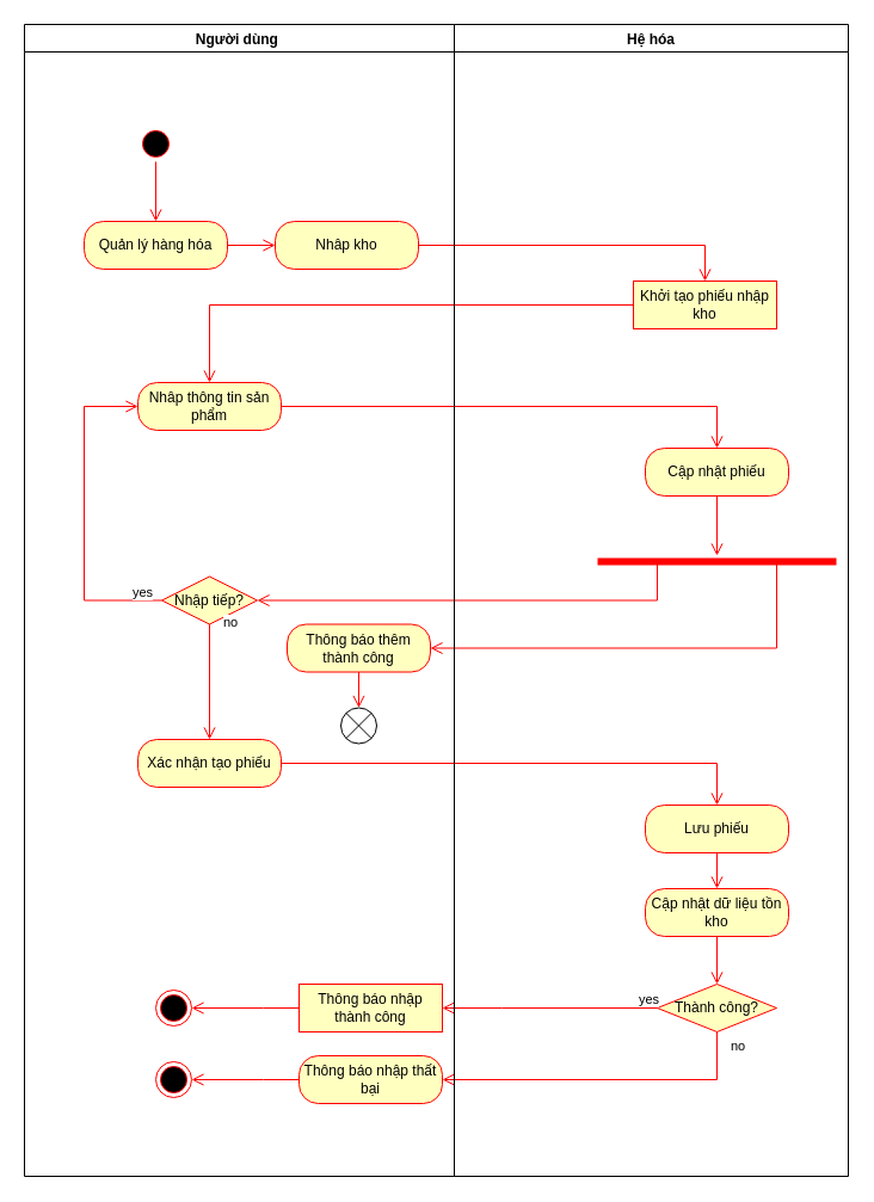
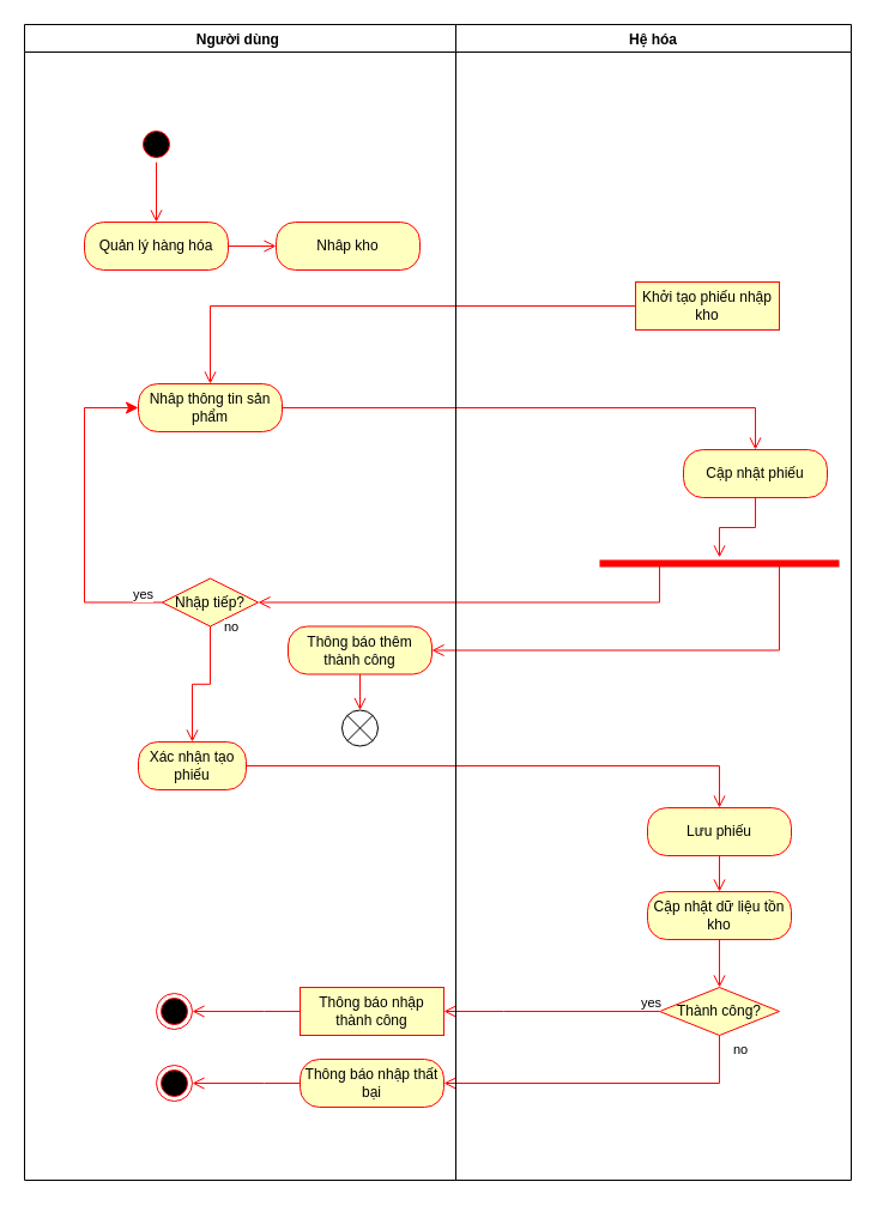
  <mxCell id="0" />
  <mxCell id="1" parent="0" />
  <mxCell id="2" value="Khởi tạo phiếu nhập kho" style="whiteSpace=wrap;html=1;arcSize=40;fontColor=#000000;fillColor=#ffffc0;strokeColor=#ff0000;rounded=0;" parent="1" vertex="1"><mxGeometry x="530" y="235" width="120" height="40" as="geometry" /></mxCell>
  <mxCell id="3" value="Nhâp thông tin sản phẩm" style="rounded=1;whiteSpace=wrap;html=1;arcSize=40;fontColor=#000000;fillColor=#ffffc0;strokeColor=#ff0000;" parent="1" vertex="1"><mxGeometry x="115" y="320" width="120" height="40" as="geometry" /></mxCell>
- <mxCell id="4" value="" style="edgeStyle=orthogonalEdgeStyle;html=1;verticalAlign=bottom;endArrow=open;endSize=8;strokeColor=#ff0000;rounded=0;entryX=0.5;entryY=0;entryDx=0;entryDy=0;exitX=1;exitY=0.5;exitDx=0;exitDy=0;" parent="1" source="14" target="2" edge="1"><mxGeometry relative="1" as="geometry"><mxPoint x="185" y="125" as="targetPoint" /><mxPoint x="185" y="85" as="sourcePoint" /></mxGeometry></mxCell>
  <mxCell id="5" value="" style="edgeStyle=orthogonalEdgeStyle;html=1;verticalAlign=bottom;endArrow=open;endSize=8;strokeColor=#ff0000;rounded=0;entryX=0.5;entryY=0;entryDx=0;entryDy=0;exitX=0;exitY=0.5;exitDx=0;exitDy=0;" parent="1" source="2" target="3" edge="1"><mxGeometry relative="1" as="geometry"><mxPoint x="600" y="245" as="targetPoint" /><mxPoint x="245" y="215" as="sourcePoint" /></mxGeometry></mxCell>
  <mxCell id="6" value="" style="edgeStyle=orthogonalEdgeStyle;html=1;verticalAlign=bottom;endArrow=open;endSize=8;strokeColor=#ff0000;rounded=0;entryX=0.5;entryY=0;entryDx=0;entryDy=0;exitX=1;exitY=0.5;exitDx=0;exitDy=0;" parent="1" source="3" target="7" edge="1"><mxGeometry relative="1" as="geometry"><mxPoint x="210" y="530" as="targetPoint" /><mxPoint x="260" y="385" as="sourcePoint" /></mxGeometry></mxCell>
- <mxCell id="7" value="Cập nhật phiếu" style="rounded=1;whiteSpace=wrap;html=1;arcSize=40;fontColor=#000000;fillColor=#ffffc0;strokeColor=#ff0000;" parent="1" vertex="1"><mxGeometry x="540" y="375" width="120" height="40" as="geometry" /></mxCell>
- <mxCell id="8" value="yes" style="edgeStyle=orthogonalEdgeStyle;html=1;align=left;verticalAlign=top;endArrow=open;endSize=8;strokeColor=#ff0000;rounded=0;entryX=0;entryY=0.5;entryDx=0;entryDy=0;" parent="1" source="19" target="3" edge="1"><mxGeometry x="-0.806" y="-20" relative="1" as="geometry"><mxPoint x="140" y="385" as="targetPoint" /><Array as="points"><mxPoint x="70" y="503" /><mxPoint x="70" y="340" /></Array><mxPoint as="offset" /></mxGeometry></mxCell>
+ <mxCell id="7" value="Cập nhật phiếu" style="rounded=1;whiteSpace=wrap;html=1;arcSize=40;fontColor=#000000;fillColor=#ffffc0;strokeColor=#ff0000;" parent="1" vertex="1"><mxGeometry x="570" y="375" width="120" height="40" as="geometry" /></mxCell>
+ <mxCell id="8" value="yes" style="edgeStyle=orthogonalEdgeStyle;html=1;align=left;verticalAlign=top;endArrow=classic;endSize=8;strokeColor=#ff0000;rounded=0;entryX=0;entryY=0.5;entryDx=0;entryDy=0;" parent="1" source="19" target="3" edge="1"><mxGeometry x="-0.806" y="-20" relative="1" as="geometry"><mxPoint x="140" y="385" as="targetPoint" /><Array as="points"><mxPoint x="70" y="503" /><mxPoint x="70" y="340" /></Array><mxPoint as="offset" /></mxGeometry></mxCell>
  <mxCell id="9" value="" style="edgeStyle=orthogonalEdgeStyle;html=1;verticalAlign=bottom;endArrow=open;endSize=8;strokeColor=#ff0000;rounded=0;exitX=0.5;exitY=1;exitDx=0;exitDy=0;" parent="1" source="7" target="10" edge="1"><mxGeometry relative="1" as="geometry"><mxPoint x="440" y="715" as="targetPoint" /><mxPoint x="290" y="725" as="sourcePoint" /></mxGeometry></mxCell>
  <mxCell id="10" value="" style="shape=line;html=1;strokeWidth=6;strokeColor=#ff0000;" parent="1" vertex="1"><mxGeometry x="500" y="465" width="200" height="10" as="geometry" /></mxCell>
  <mxCell id="11" value="" style="edgeStyle=orthogonalEdgeStyle;html=1;verticalAlign=bottom;endArrow=open;endSize=8;strokeColor=#ff0000;rounded=0;exitX=0.75;exitY=0.5;exitDx=0;exitDy=0;exitPerimeter=0;entryX=1;entryY=0.5;entryDx=0;entryDy=0;" parent="1" source="10" target="20" edge="1"><mxGeometry relative="1" as="geometry"><mxPoint x="600" y="605" as="targetPoint" /><Array as="points"><mxPoint x="650" y="543" /></Array></mxGeometry></mxCell>
  <mxCell id="12" value="" style="edgeStyle=orthogonalEdgeStyle;html=1;verticalAlign=bottom;endArrow=open;endSize=8;strokeColor=#ff0000;rounded=0;exitX=0.25;exitY=0.5;exitDx=0;exitDy=0;exitPerimeter=0;entryX=1;entryY=0.5;entryDx=0;entryDy=0;" parent="1" source="10" target="19" edge="1"><mxGeometry relative="1" as="geometry"><mxPoint x="610" y="615" as="targetPoint" /><mxPoint x="660" y="510" as="sourcePoint" /><Array as="points"><mxPoint x="550" y="503" /></Array></mxGeometry></mxCell>
  <mxCell id="13" value="Người dùng " style="swimlane;" parent="1" vertex="1"><mxGeometry x="20" y="20" width="360" height="965" as="geometry" /></mxCell>
  <mxCell id="14" value="Nhâp kho" style="rounded=1;whiteSpace=wrap;html=1;arcSize=40;fontColor=#000000;fillColor=#ffffc0;strokeColor=#ff0000;" parent="13" vertex="1"><mxGeometry x="210" y="165" width="120" height="40" as="geometry" /></mxCell>
  <mxCell id="15" value="Quản lý hàng hóa" style="rounded=1;whiteSpace=wrap;html=1;arcSize=40;fontColor=#000000;fillColor=#ffffc0;strokeColor=#ff0000;" parent="13" vertex="1"><mxGeometry x="50" y="165" width="120" height="40" as="geometry" /></mxCell>
  <mxCell id="16" value="" style="edgeStyle=orthogonalEdgeStyle;html=1;verticalAlign=bottom;endArrow=open;endSize=8;strokeColor=#ff0000;rounded=0;entryX=0;entryY=0.5;entryDx=0;entryDy=0;exitX=1;exitY=0.5;exitDx=0;exitDy=0;" parent="13" source="15" target="14" edge="1"><mxGeometry relative="1" as="geometry"><mxPoint x="580" y="225" as="targetPoint" /><mxPoint x="225" y="195" as="sourcePoint" /></mxGeometry></mxCell>
  <mxCell id="17" value="" style="ellipse;html=1;shape=startState;fillColor=#000000;strokeColor=#ff0000;" parent="13" vertex="1"><mxGeometry x="95" y="85" width="30" height="30" as="geometry" /></mxCell>
  <mxCell id="18" value="" style="edgeStyle=orthogonalEdgeStyle;html=1;verticalAlign=bottom;endArrow=open;endSize=8;strokeColor=#ff0000;rounded=0;entryX=0.5;entryY=0;entryDx=0;entryDy=0;" parent="13" source="17" target="15" edge="1"><mxGeometry relative="1" as="geometry"><mxPoint x="155" y="95" as="targetPoint" /></mxGeometry></mxCell>
  <mxCell id="19" value="Nhập tiếp?" style="rhombus;whiteSpace=wrap;html=1;fillColor=#ffffc0;strokeColor=#ff0000;" parent="13" vertex="1"><mxGeometry x="115" y="462.5" width="80" height="40" as="geometry" /></mxCell>
  <mxCell id="20" value="Thông báo thêm thành công" style="rounded=1;whiteSpace=wrap;html=1;arcSize=40;fontColor=#000000;fillColor=#ffffc0;strokeColor=#ff0000;" parent="13" vertex="1"><mxGeometry x="220" y="502.5" width="120" height="40" as="geometry" /></mxCell>
  <mxCell id="21" value="" style="edgeStyle=orthogonalEdgeStyle;html=1;verticalAlign=bottom;endArrow=open;endSize=8;strokeColor=#ff0000;rounded=0;exitX=0.5;exitY=1;exitDx=0;exitDy=0;entryX=0.5;entryY=0;entryDx=0;entryDy=0;entryPerimeter=0;" parent="13" source="20" target="22" edge="1"><mxGeometry relative="1" as="geometry"><mxPoint x="280" y="597.5" as="targetPoint" /><mxPoint x="640" y="457.5" as="sourcePoint" /><Array as="points" /></mxGeometry></mxCell>
  <mxCell id="22" value="" style="verticalLabelPosition=bottom;verticalAlign=top;html=1;shape=mxgraph.flowchart.or;" parent="13" vertex="1"><mxGeometry x="265" y="572.5" width="30" height="30" as="geometry" /></mxCell>
- <mxCell id="23" value="Xác nhận tạo phiếu" style="rounded=1;whiteSpace=wrap;html=1;arcSize=40;fontColor=#000000;fillColor=#ffffc0;strokeColor=#ff0000;" parent="13" vertex="1"><mxGeometry x="95" y="599" width="120" height="40" as="geometry" /></mxCell>
+ <mxCell id="23" value="Xác nhận tạo phiếu" style="rounded=1;whiteSpace=wrap;html=1;arcSize=40;fontColor=#000000;fillColor=#ffffc0;strokeColor=#ff0000;" parent="13" vertex="1"><mxGeometry x="95" y="599" width="90" height="40" as="geometry" /></mxCell>
  <mxCell id="24" value="Cập nhật dữ liệu tồn kho" style="rounded=1;whiteSpace=wrap;html=1;arcSize=40;fontColor=#000000;fillColor=#ffffc0;strokeColor=#ff0000;" parent="13" vertex="1"><mxGeometry x="520" y="724" width="120" height="40" as="geometry" /></mxCell>
  <mxCell id="25" value="" style="edgeStyle=orthogonalEdgeStyle;html=1;verticalAlign=bottom;endArrow=open;endSize=8;strokeColor=#ff0000;rounded=0;exitX=1;exitY=0.5;exitDx=0;exitDy=0;entryX=0.5;entryY=0;entryDx=0;entryDy=0;" parent="13" source="23" target="27" edge="1"><mxGeometry relative="1" as="geometry"><mxPoint x="580" y="684" as="targetPoint" /><mxPoint x="540" y="409" as="sourcePoint" /><Array as="points"><mxPoint x="580" y="619" /></Array></mxGeometry></mxCell>
  <mxCell id="26" value="" style="edgeStyle=orthogonalEdgeStyle;html=1;verticalAlign=bottom;endArrow=open;endSize=8;strokeColor=#ff0000;rounded=0;exitX=0.5;exitY=1;exitDx=0;exitDy=0;entryX=0.5;entryY=0;entryDx=0;entryDy=0;" parent="13" source="24" target="31" edge="1"><mxGeometry relative="1" as="geometry"><mxPoint x="580" y="814" as="targetPoint" /></mxGeometry></mxCell>
  <mxCell id="27" value="Lưu phiếu" style="rounded=1;whiteSpace=wrap;html=1;arcSize=40;fontColor=#000000;fillColor=#ffffc0;strokeColor=#ff0000;" parent="13" vertex="1"><mxGeometry x="520" y="654" width="120" height="40" as="geometry" /></mxCell>
  <mxCell id="28" value="" style="edgeStyle=orthogonalEdgeStyle;html=1;verticalAlign=bottom;endArrow=open;endSize=8;strokeColor=#ff0000;rounded=0;exitX=0.5;exitY=1;exitDx=0;exitDy=0;entryX=0.5;entryY=0;entryDx=0;entryDy=0;" parent="13" source="27" target="24" edge="1"><mxGeometry relative="1" as="geometry"><mxPoint x="560" y="764" as="targetPoint" /><mxPoint x="590" y="824" as="sourcePoint" /></mxGeometry></mxCell>
  <mxCell id="29" value="Thông báo nhập thành công" style="whiteSpace=wrap;html=1;arcSize=40;fontColor=#000000;fillColor=#ffffc0;strokeColor=#ff0000;rounded=0;" parent="13" vertex="1"><mxGeometry x="230" y="804" width="120" height="40" as="geometry" /></mxCell>
  <mxCell id="30" value="" style="edgeStyle=orthogonalEdgeStyle;html=1;verticalAlign=bottom;endArrow=open;endSize=8;strokeColor=#ff0000;rounded=0;exitX=0;exitY=0.5;exitDx=0;exitDy=0;entryX=1;entryY=0.5;entryDx=0;entryDy=0;entryPerimeter=0;" parent="13" source="29" edge="1"><mxGeometry relative="1" as="geometry"><mxPoint x="140" y="824" as="targetPoint" /><mxPoint x="490" y="729" as="sourcePoint" /><Array as="points"><mxPoint x="200" y="824" /><mxPoint x="200" y="824" /></Array></mxGeometry></mxCell>
  <mxCell id="31" value="Thành công?" style="rhombus;whiteSpace=wrap;html=1;fillColor=#ffffc0;strokeColor=#ff0000;" parent="13" vertex="1"><mxGeometry x="530" y="804" width="100" height="40" as="geometry" /></mxCell>
  <mxCell id="32" value="yes" style="edgeStyle=orthogonalEdgeStyle;html=1;align=left;verticalAlign=top;endArrow=open;endSize=8;strokeColor=#ff0000;rounded=0;entryX=1;entryY=0.5;entryDx=0;entryDy=0;" parent="13" source="31" target="29" edge="1"><mxGeometry x="-0.806" y="-20" relative="1" as="geometry"><mxPoint x="345" y="604" as="targetPoint" /><Array as="points"><mxPoint x="400" y="824" /><mxPoint x="400" y="824" /></Array><mxPoint as="offset" /></mxGeometry></mxCell>
  <mxCell id="33" value="no" style="edgeStyle=orthogonalEdgeStyle;html=1;align=left;verticalAlign=bottom;endArrow=open;endSize=8;strokeColor=#ff0000;rounded=0;entryX=1;entryY=0.5;entryDx=0;entryDy=0;exitX=0.5;exitY=1;exitDx=0;exitDy=0;" parent="13" source="31" target="34" edge="1"><mxGeometry x="-0.846" y="10" relative="1" as="geometry"><mxPoint x="405" y="934" as="targetPoint" /><mxPoint as="offset" /><mxPoint x="410" y="859" as="sourcePoint" /></mxGeometry></mxCell>
  <mxCell id="34" value="Thông báo nhập thất bại" style="rounded=1;whiteSpace=wrap;html=1;arcSize=40;fontColor=#000000;fillColor=#ffffc0;strokeColor=#ff0000;" parent="13" vertex="1"><mxGeometry x="230" y="864" width="120" height="40" as="geometry" /></mxCell>
  <mxCell id="35" value="" style="edgeStyle=orthogonalEdgeStyle;html=1;verticalAlign=bottom;endArrow=open;endSize=8;strokeColor=#ff0000;rounded=0;exitX=0;exitY=0.5;exitDx=0;exitDy=0;entryX=1;entryY=0.5;entryDx=0;entryDy=0;entryPerimeter=0;" parent="13" source="34" edge="1"><mxGeometry relative="1" as="geometry"><mxPoint x="140" y="884" as="targetPoint" /><mxPoint x="490" y="789" as="sourcePoint" /><Array as="points"><mxPoint x="200" y="884" /><mxPoint x="200" y="884" /></Array></mxGeometry></mxCell>
  <mxCell id="36" value="" style="ellipse;html=1;shape=endState;fillColor=#000000;strokeColor=#ff0000;" parent="13" vertex="1"><mxGeometry x="110" y="809" width="30" height="30" as="geometry" /></mxCell>
  <mxCell id="37" value="" style="ellipse;html=1;shape=endState;fillColor=#000000;strokeColor=#ff0000;" parent="13" vertex="1"><mxGeometry x="110" y="869" width="30" height="30" as="geometry" /></mxCell>
  <mxCell id="38" value="no" style="edgeStyle=orthogonalEdgeStyle;html=1;align=left;verticalAlign=bottom;endArrow=open;endSize=8;strokeColor=#ff0000;rounded=0;entryX=0.5;entryY=0;entryDx=0;entryDy=0;exitX=0.5;exitY=1;exitDx=0;exitDy=0;" parent="13" source="19" target="23" edge="1"><mxGeometry x="-0.846" y="10" relative="1" as="geometry"><mxPoint x="320" y="665" as="targetPoint" /><mxPoint as="offset" /><mxPoint x="160" y="575" as="sourcePoint" /></mxGeometry></mxCell>
  <mxCell id="39" value="Hệ hóa" style="swimlane;" parent="1" vertex="1"><mxGeometry x="380" y="20" width="330" height="965" as="geometry" /></mxCell>
